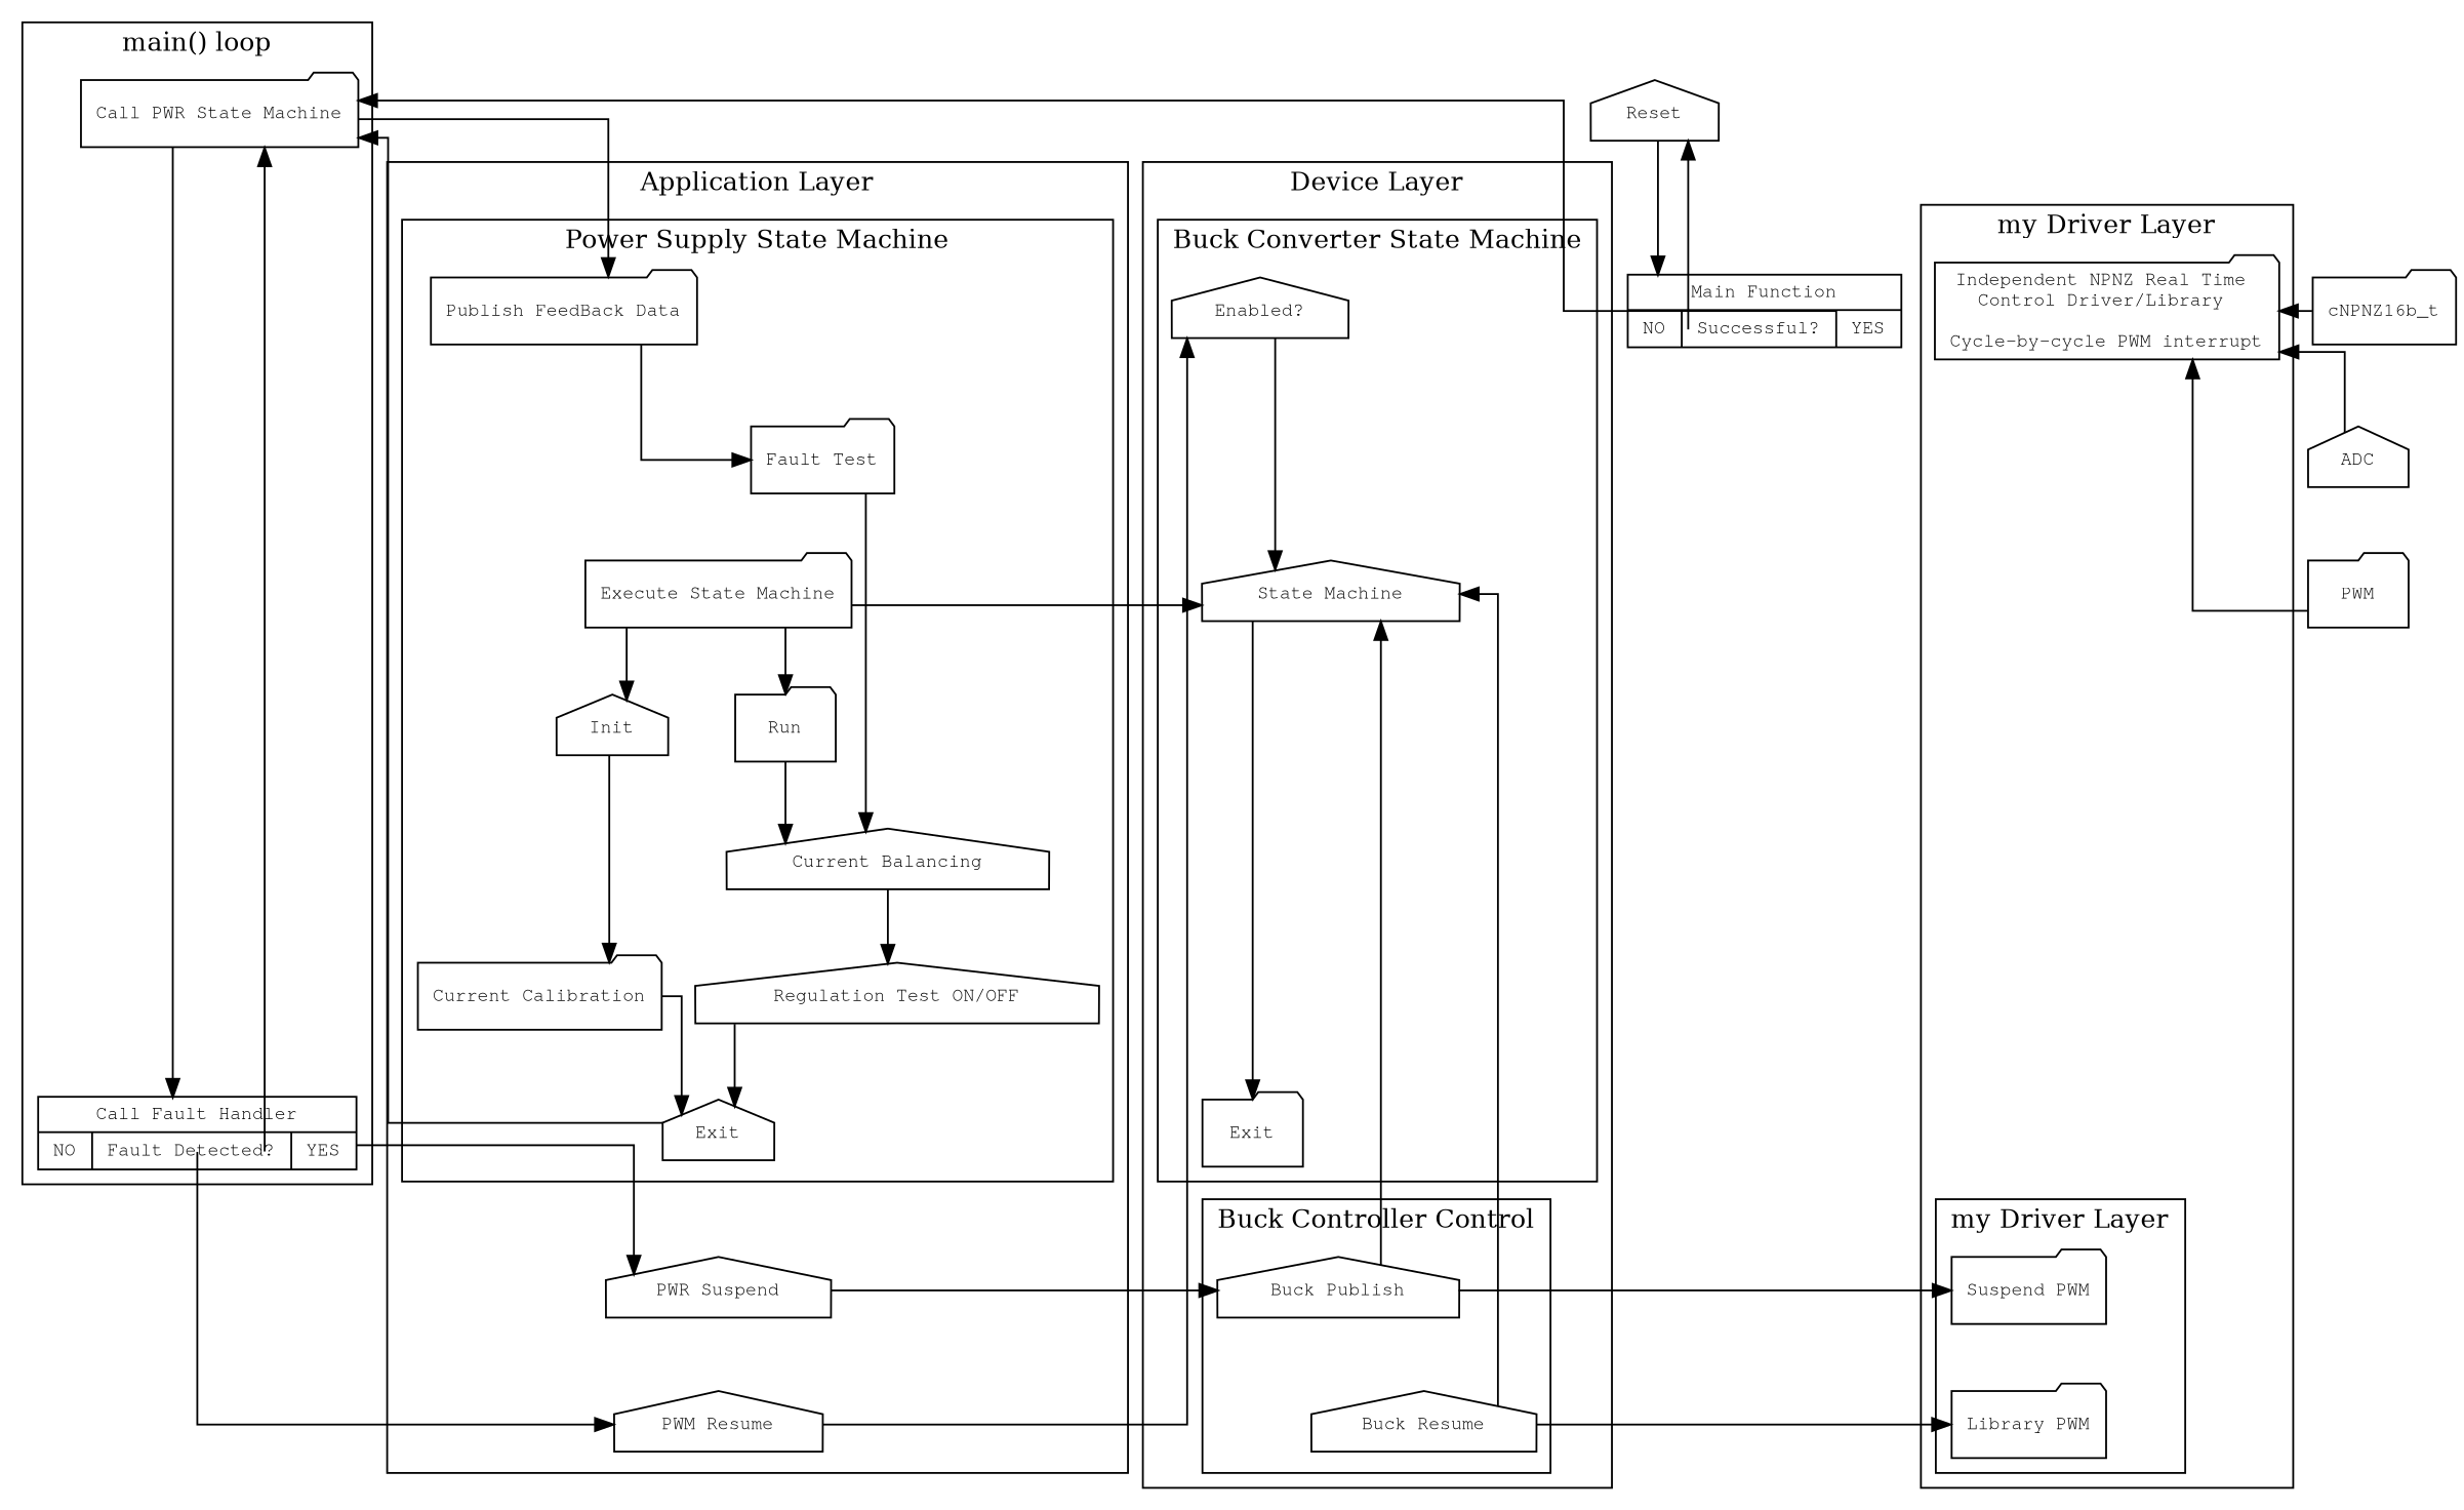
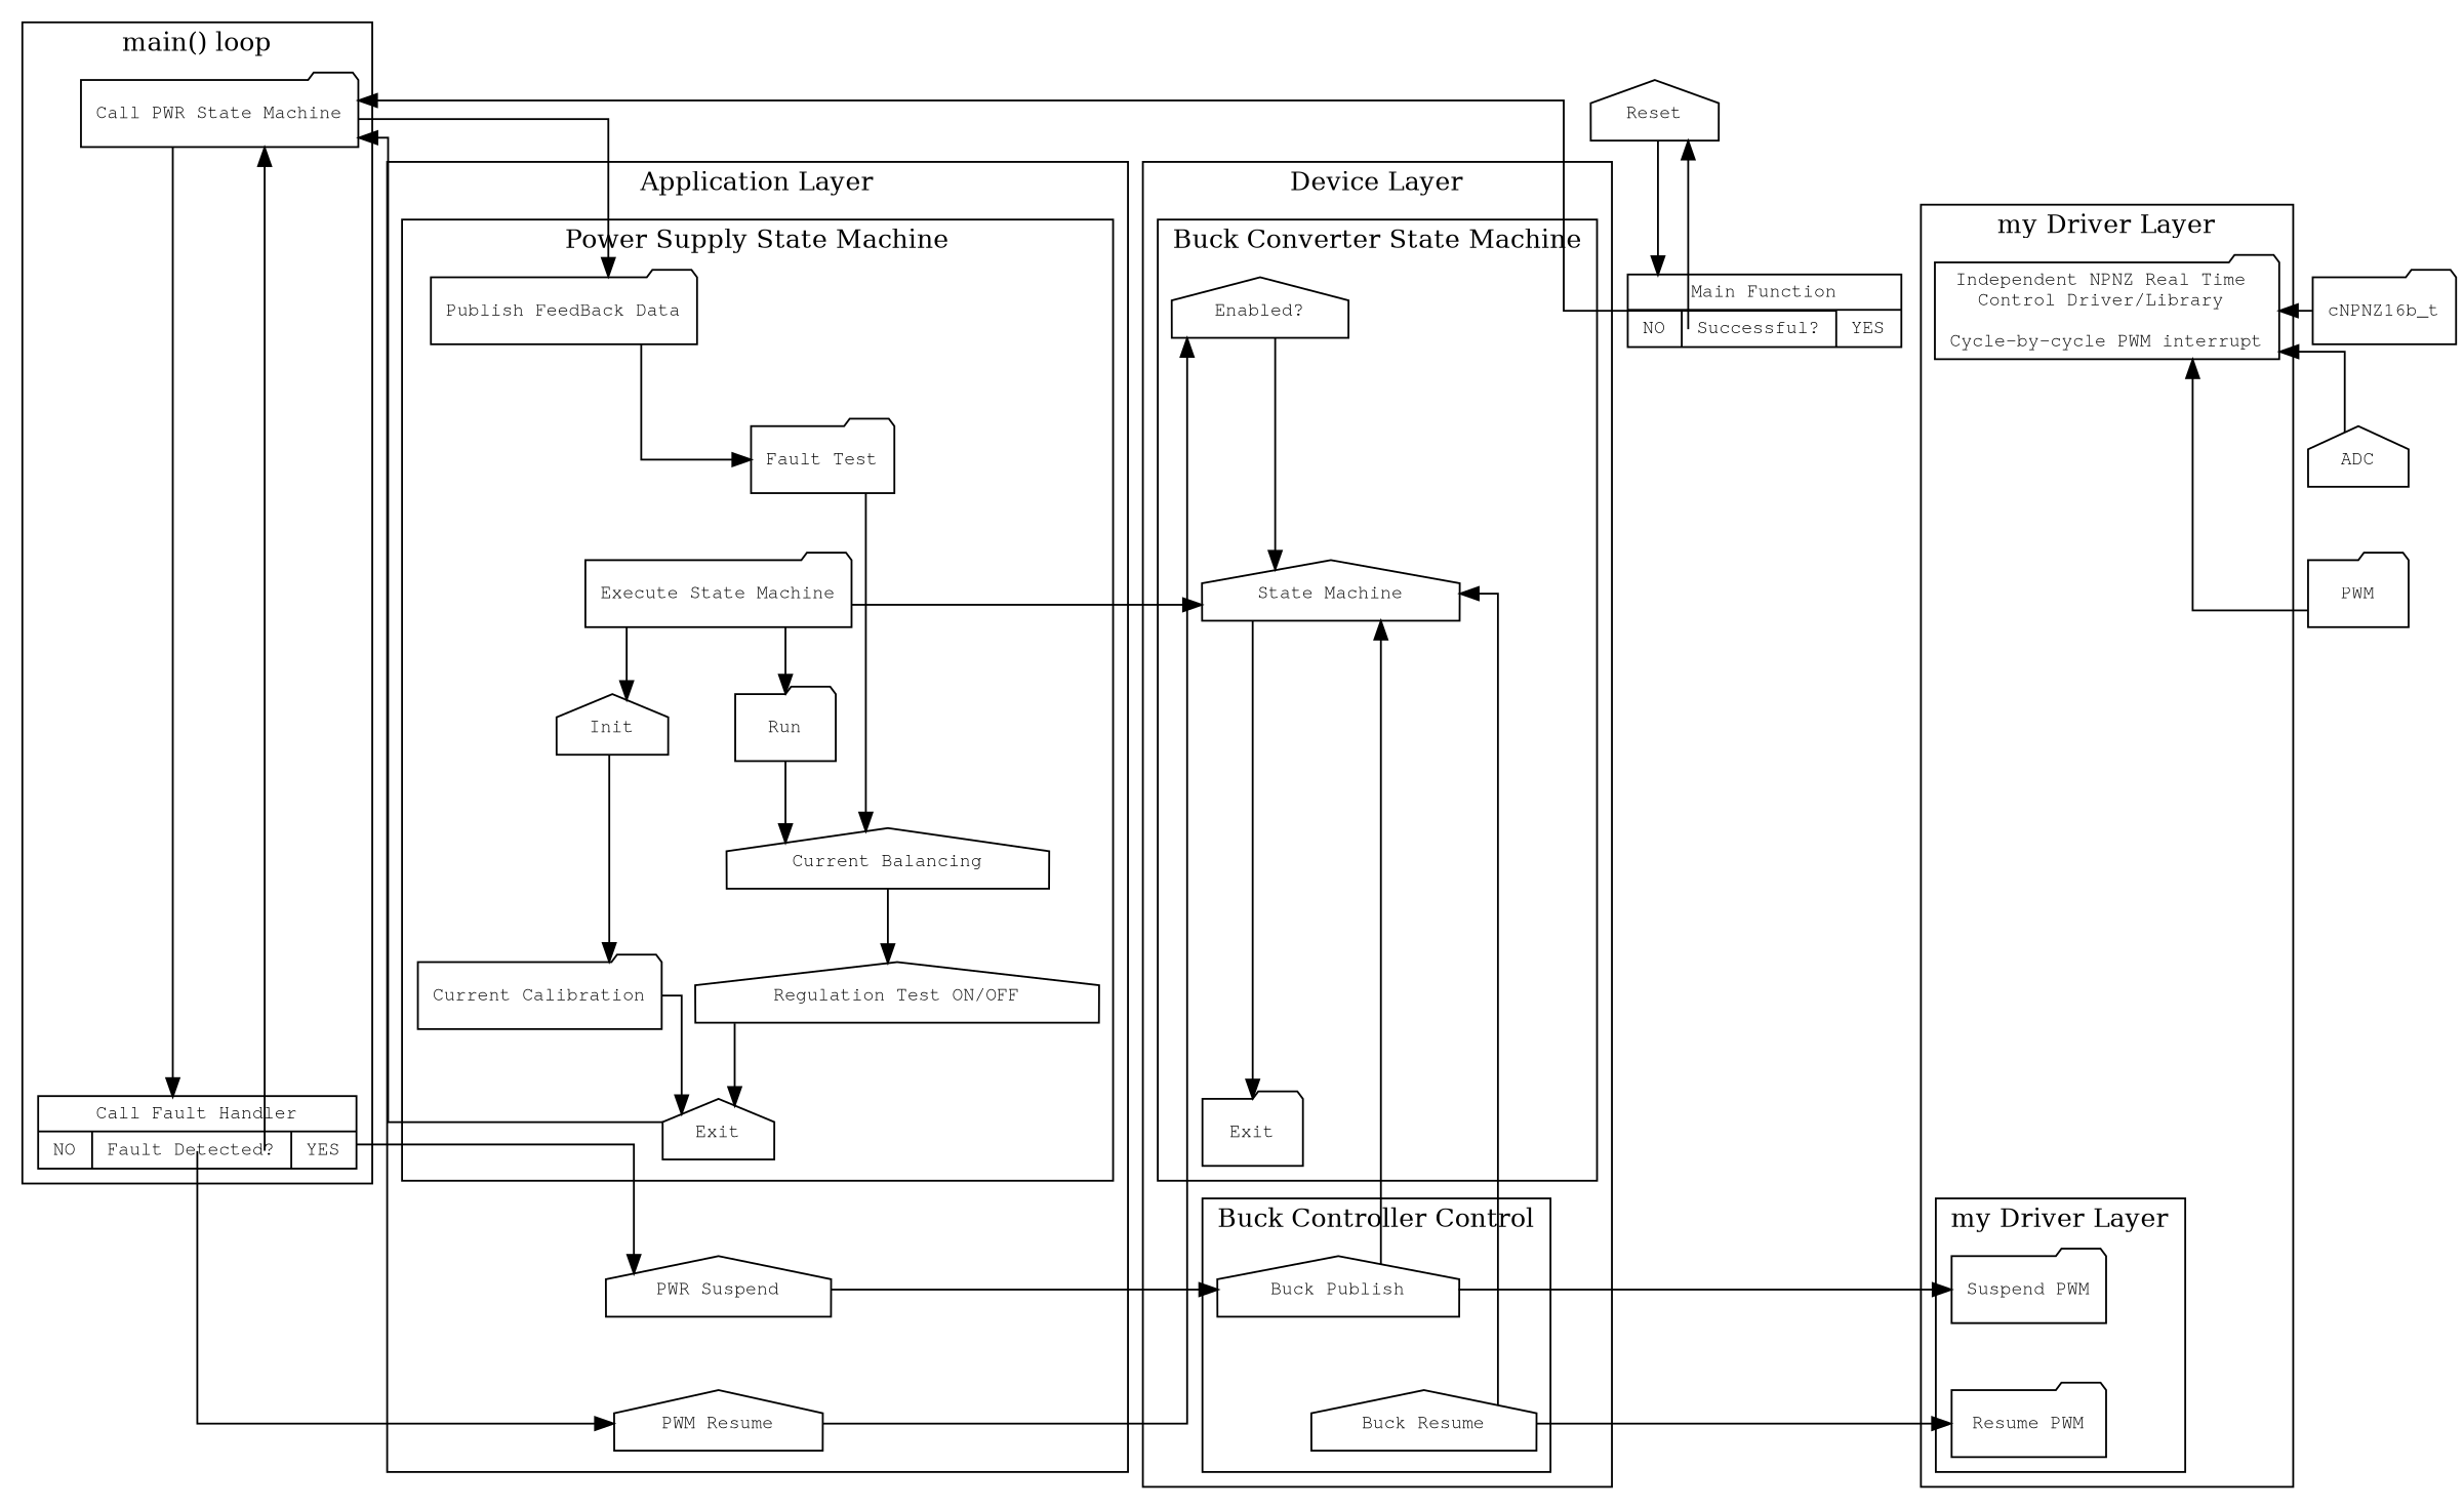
  digraph {
    compound=true
    newrank=true
    splines=ortho
    node [fontname="Consolas, 'Courier New', Courier, Sans-Serif" fontsize=10 shape=folder]
    n1 [label="Call PWR State Machine"]
    n2 [label=Reset shape=house]
    n3 [label="Publish FeedBack Data"]
    n4 [label="Enabled?" shape=house]
    n5 [label="Independent NPNZ Real Time \nControl Driver/Library \n \nCycle-by-cycle PWM interrupt"]
    n6 [label=cNPNZ16b_t]
    n7 [label="Fault Test"]
    n8 [label=ADC shape=house]
    n9 [label="Execute State Machine"]
    n10 [label="State Machine" shape=house]
    n11 [label=PWM]
    n12 [label=Exit shape=house]
    n13 [label=Exit]
    n14 [label="{Call Fault Handler |{<f0> NO|<f1> Fault Detected?|<f2> YES}}" shape=record]
    n15 [label="PWR Suspend" shape=house]
    n16 [label="Buck Publish" shape=house]
    n17 [label="Suspend PWM"]
    n18 [label="PWM Resume" shape=house]
    n19 [label="Buck Resume" shape=house]
-   n20 [label="Library PWM"]
+   n20 [label="Resume PWM"]
    n21 [label=Init shape=house]
    n22 [label=Run]
    n23 [label="Current Calibration"]
    n24 [label="Current Balancing" shape=house]
    n25 [label="Regulation Test ON/OFF" shape=house]
    n26 [label="{Main Function |{<f0> NO|<f1> Successful?|<f2> YES}}" shape=record]
    subgraph sub_1 {
      rank=same
      n1
      n2
    }
    subgraph sub_2 {
      rank=same
      n3
      n4
      n5
      n6
    }
    subgraph sub_3 {
      rank=same
      n7
      n8
    }
    subgraph sub_4 {
      rank=same
      n9
      n10
      n11
    }
    subgraph sub_5 {
      rank=same
      n12
      n13
      n14
    }
    subgraph sub_6 {
      rank=same
      n15
      n16
      n17
    }
    subgraph sub_7 {
      rank=sink
      n18
      n19
      n20
    }
    subgraph cluster_8 {
      label="main() loop"
      n1
      n14
    }
    subgraph cluster_9 {
      label="Application Layer"
      n15
      n18
      subgraph cluster_10 {
        label="Power Supply State Machine"
        n3
        n7
        n9
        n12
        n21
        n22
        n23
        n24
        n25
      }
    }
    subgraph cluster_11 {
      label="Device Layer"
      subgraph cluster_12 {
        label="Buck Converter State Machine"
        n4
        n10
        n13
      }
      subgraph cluster_13 {
        label="Buck Controller Control"
        n16
        n19
      }
    }
    subgraph cluster_14 {
      label="my Driver Layer"
      n5
      subgraph cluster_15 {
        label="my Driver Layer"
        n17
        n20
      }
    }
    n1 -> n3
    n1 -> n3 [style=invis]
    n1 -> n7 [style=invis]
    n1 -> n14
    n2 -> n1 [style=invis]
    n2 -> n26
    n3 -> n4 [style=invis]
    n3 -> n7
    n4 -> n10
    n6 -> n5
    n6 -> n8 [style=invis]
    n7 -> n10 [style=invis]
    n7 -> n24
    n8 -> n5
    n8 -> n11 [style=invis]
    n9 -> n10
    n9 -> n21
    n9 -> n22
    n10 -> n5 [style=invis]
    n10 -> n13
    n11 -> n5
    n12 -> n1
    n12 -> n13 [style=invis]
    n12 -> n15 [style=invis]
    n14 -> n1 [tailport=f0]
    n14 -> n15 [tailport=f2]
    n14 -> n18 [tailport=f0]
    n15 -> n16
    n15 -> n18 [style=invis]
    n16 -> n10
    n16 -> n17
    n18 -> n4
    n19 -> n10
    n19 -> n20
    n21 -> n23
    n22 -> n24
    n23 -> n12
    n24 -> n25
    n25 -> n12
    n26 -> n1 [tailport=f2]
    n26 -> n2 [tailport=f0]
  }
